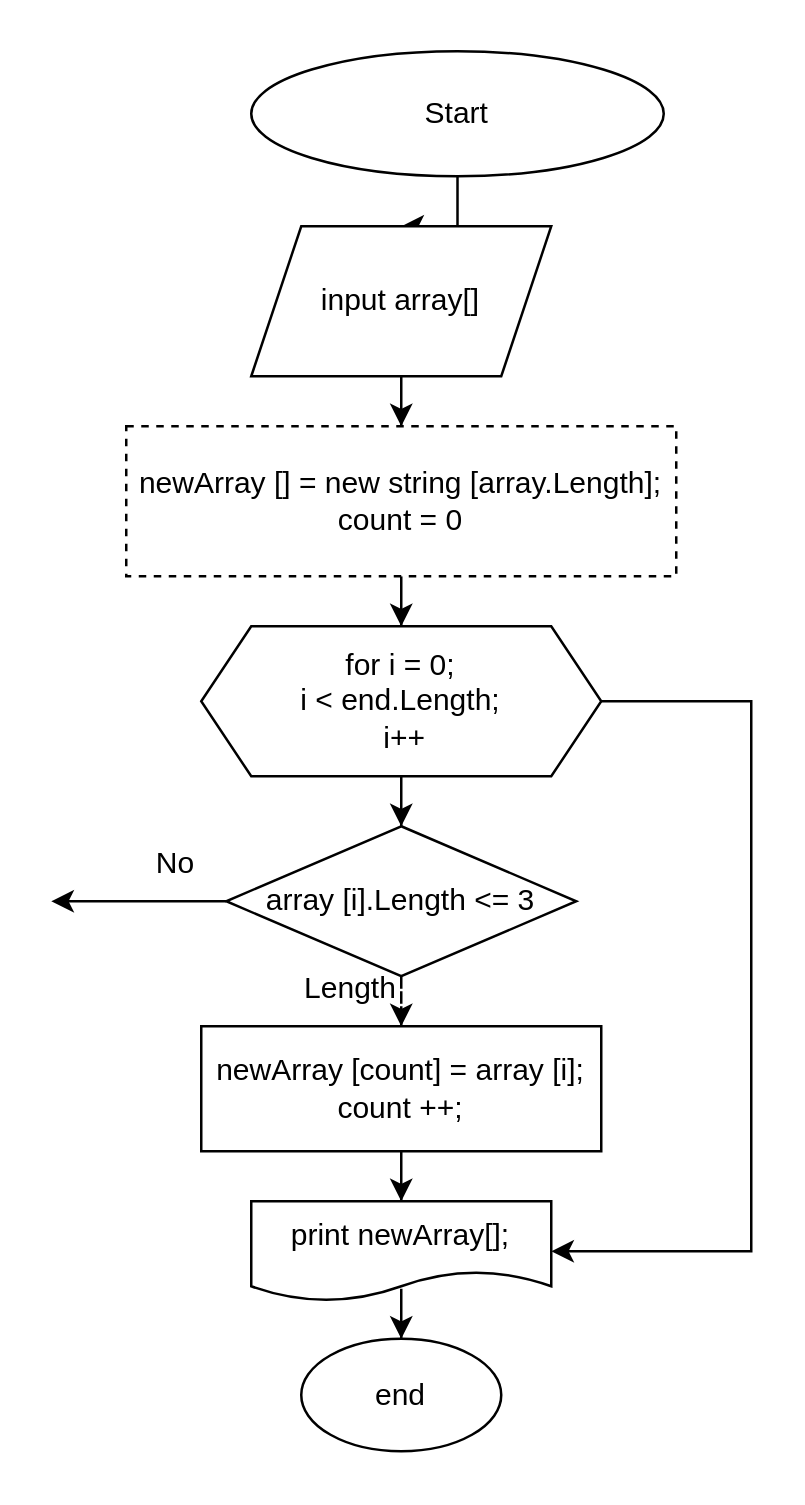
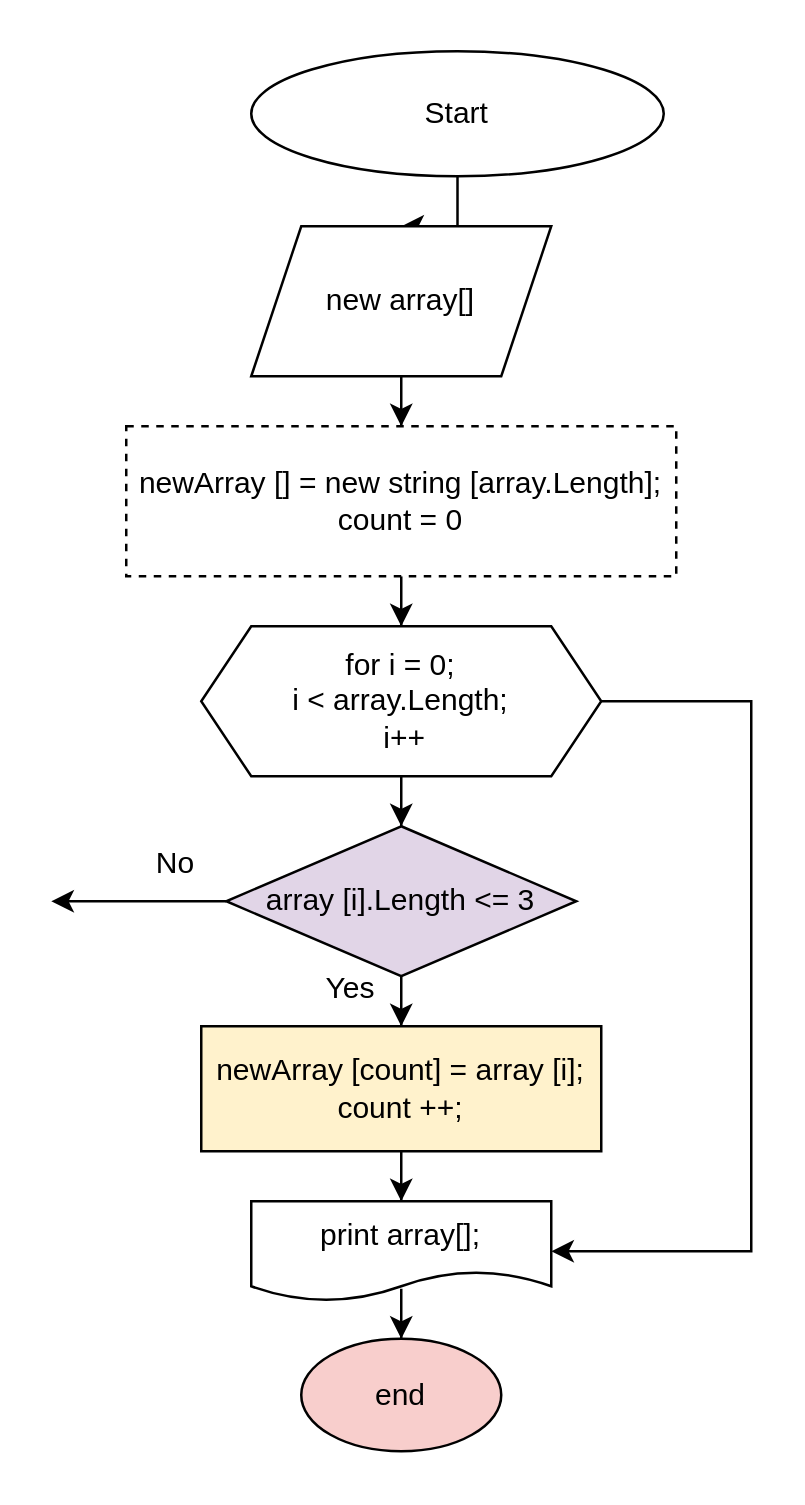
  <mxCell id="0" />
  <mxCell id="1" parent="0" />
  <mxCell id="2" value="" style="edgeStyle=orthogonalEdgeStyle;rounded=0;orthogonalLoop=1;jettySize=auto;html=1;" edge="1" parent="1" source="3" target="7"><mxGeometry relative="1" as="geometry" /></mxCell>
  <mxCell id="3" value="Start" style="ellipse;whiteSpace=wrap;html=1;" vertex="1" parent="1"><mxGeometry x="100" y="20" width="165" height="50" as="geometry" /></mxCell>
  <mxCell id="4" value="" style="edgeStyle=orthogonalEdgeStyle;rounded=0;orthogonalLoop=1;jettySize=auto;html=1;" edge="1" parent="1" source="5" target="9"><mxGeometry relative="1" as="geometry" /></mxCell>
  <mxCell id="5" value="newArray [] = new string [array.Length];&lt;br&gt;count = 0" style="whiteSpace=wrap;html=1;dashed=1;" vertex="1" parent="1"><mxGeometry x="50" y="170" width="220" height="60" as="geometry" /></mxCell>
  <mxCell id="6" value="" style="edgeStyle=orthogonalEdgeStyle;rounded=0;orthogonalLoop=1;jettySize=auto;html=1;" edge="1" parent="1" source="7" target="5"><mxGeometry relative="1" as="geometry" /></mxCell>
- <mxCell id="7" value="input array[]" style="shape=parallelogram;perimeter=parallelogramPerimeter;whiteSpace=wrap;html=1;fixedSize=1;" vertex="1" parent="1"><mxGeometry x="100" y="90" width="120" height="60" as="geometry" /></mxCell>
+ <mxCell id="7" value="new array[]" style="shape=parallelogram;perimeter=parallelogramPerimeter;whiteSpace=wrap;html=1;fixedSize=1;" vertex="1" parent="1"><mxGeometry x="100" y="90" width="120" height="60" as="geometry" /></mxCell>
  <mxCell id="8" value="" style="edgeStyle=orthogonalEdgeStyle;rounded=0;orthogonalLoop=1;jettySize=auto;html=1;" edge="1" parent="1" source="9" target="11"><mxGeometry relative="1" as="geometry" /></mxCell>
- <mxCell id="9" value="for i = 0; &lt;br&gt;i &amp;lt; end.Length;&lt;br&gt;&amp;nbsp;i++" style="shape=hexagon;perimeter=hexagonPerimeter2;whiteSpace=wrap;html=1;fixedSize=1;" vertex="1" parent="1"><mxGeometry x="80" y="250" width="160" height="60" as="geometry" /></mxCell>
- <mxCell id="10" value="" style="edgeStyle=orthogonalEdgeStyle;rounded=0;orthogonalLoop=1;jettySize=auto;html=1;dashed=1;" edge="1" parent="1" source="11" target="13"><mxGeometry relative="1" as="geometry" /></mxCell>
- <mxCell id="11" value="array [i].Length &amp;lt;= 3" style="rhombus;whiteSpace=wrap;html=1;" vertex="1" parent="1"><mxGeometry x="90" y="330" width="140" height="60" as="geometry" /></mxCell>
+ <mxCell id="9" value="for i = 0; &lt;br&gt;i &amp;lt; array.Length;&lt;br&gt;&amp;nbsp;i++" style="shape=hexagon;perimeter=hexagonPerimeter2;whiteSpace=wrap;html=1;fixedSize=1;" vertex="1" parent="1"><mxGeometry x="80" y="250" width="160" height="60" as="geometry" /></mxCell>
+ <mxCell id="10" value="" style="edgeStyle=orthogonalEdgeStyle;rounded=0;orthogonalLoop=1;jettySize=auto;html=1;" edge="1" parent="1" source="11" target="13"><mxGeometry relative="1" as="geometry" /></mxCell>
+ <mxCell id="11" value="array [i].Length &amp;lt;= 3" style="rhombus;whiteSpace=wrap;html=1;fillColor=#e1d5e7;" vertex="1" parent="1"><mxGeometry x="90" y="330" width="140" height="60" as="geometry" /></mxCell>
  <mxCell id="12" value="" style="edgeStyle=orthogonalEdgeStyle;rounded=0;orthogonalLoop=1;jettySize=auto;html=1;" edge="1" parent="1" source="13" target="15"><mxGeometry relative="1" as="geometry" /></mxCell>
- <mxCell id="13" value="newArray [count] = array [i];&lt;br&gt;count ++;" style="whiteSpace=wrap;html=1;" vertex="1" parent="1"><mxGeometry x="80" y="410" width="160" height="50" as="geometry" /></mxCell>
+ <mxCell id="13" value="newArray [count] = array [i];&lt;br&gt;count ++;" style="whiteSpace=wrap;html=1;fillColor=#fff2cc;" vertex="1" parent="1"><mxGeometry x="80" y="410" width="160" height="50" as="geometry" /></mxCell>
  <mxCell id="14" value="" style="edgeStyle=orthogonalEdgeStyle;rounded=0;orthogonalLoop=1;jettySize=auto;html=1;" edge="1" parent="1" source="15" target="16"><mxGeometry relative="1" as="geometry" /></mxCell>
- <mxCell id="15" value="print newArray[];" style="shape=document;whiteSpace=wrap;html=1;boundedLbl=1;" vertex="1" parent="1"><mxGeometry x="100" y="480" width="120" height="40" as="geometry" /></mxCell>
- <mxCell id="16" value="end" style="ellipse;whiteSpace=wrap;html=1;" vertex="1" parent="1"><mxGeometry x="120" y="535" width="80" height="45" as="geometry" /></mxCell>
+ <mxCell id="15" value="print array[];" style="shape=document;whiteSpace=wrap;html=1;boundedLbl=1;" vertex="1" parent="1"><mxGeometry x="100" y="480" width="120" height="40" as="geometry" /></mxCell>
+ <mxCell id="16" value="end" style="ellipse;whiteSpace=wrap;html=1;fillColor=#f8cecc;" vertex="1" parent="1"><mxGeometry x="120" y="535" width="80" height="45" as="geometry" /></mxCell>
  <mxCell id="17" value="" style="endArrow=classic;html=1;rounded=0;exitX=1;exitY=0.5;exitDx=0;exitDy=0;entryX=1;entryY=0.5;entryDx=0;entryDy=0;" edge="1" parent="1" source="9" target="15"><mxGeometry width="50" height="50" relative="1" as="geometry"><mxPoint x="130" y="380" as="sourcePoint" /><mxPoint x="180" y="330" as="targetPoint" /><Array as="points"><mxPoint x="300" y="280" /><mxPoint x="300" y="390" /><mxPoint x="300" y="500" /></Array></mxGeometry></mxCell>
- <mxCell id="18" value="Length" style="text;html=1;strokeColor=none;fillColor=none;align=center;verticalAlign=middle;whiteSpace=wrap;rounded=0;" vertex="1" parent="1"><mxGeometry x="110" y="380" width="60" height="30" as="geometry" /></mxCell>
+ <mxCell id="18" value="Yes" style="text;html=1;strokeColor=none;fillColor=none;align=center;verticalAlign=middle;whiteSpace=wrap;rounded=0;" vertex="1" parent="1"><mxGeometry x="110" y="380" width="60" height="30" as="geometry" /></mxCell>
  <mxCell id="19" value="" style="endArrow=classic;html=1;rounded=0;exitX=0;exitY=0.5;exitDx=0;exitDy=0;" edge="1" parent="1" source="11"><mxGeometry width="50" height="50" relative="1" as="geometry"><mxPoint x="130" y="380" as="sourcePoint" /><mxPoint x="20" y="360" as="targetPoint" /></mxGeometry></mxCell>
  <mxCell id="20" value="No" style="text;html=1;strokeColor=none;fillColor=none;align=center;verticalAlign=middle;whiteSpace=wrap;rounded=0;" vertex="1" parent="1"><mxGeometry x="40" y="330" width="60" height="30" as="geometry" /></mxCell>
